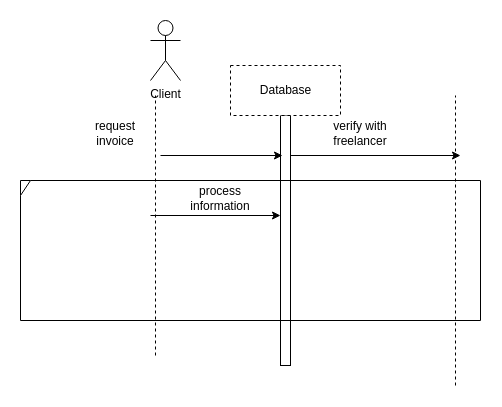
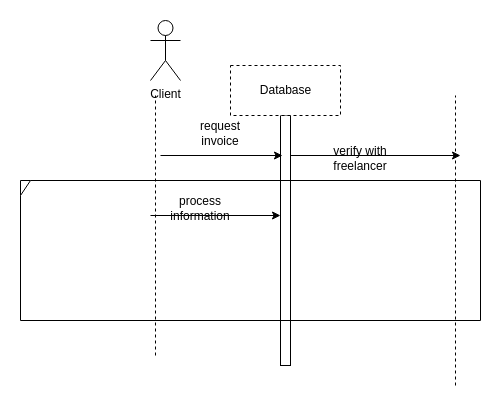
  <mxCell id="0" />
  <mxCell id="1" parent="0" />
  <mxCell id="2" value="" style="html=1;points=[];perimeter=orthogonalPerimeter;" vertex="1" parent="1"><mxGeometry x="280" y="115" width="10" height="250" as="geometry" /></mxCell>
  <mxCell id="3" value="Client" style="shape=umlActor;verticalLabelPosition=bottom;verticalAlign=top;html=1;" vertex="1" parent="1"><mxGeometry x="150" y="20" width="30" height="60" as="geometry" /></mxCell>
  <mxCell id="4" value="" style="shape=umlFrame;whiteSpace=wrap;html=1;width=10;height=15;" vertex="1" parent="1"><mxGeometry x="20" y="180" width="460" height="140" as="geometry" /></mxCell>
  <mxCell id="5" value="" style="endArrow=none;dashed=1;html=1;rounded=0;" edge="1" parent="1"><mxGeometry width="50" height="50" relative="1" as="geometry"><mxPoint x="155" y="355" as="sourcePoint" /><mxPoint x="155" y="95" as="targetPoint" /></mxGeometry></mxCell>
  <mxCell id="6" value="" style="endArrow=classic;html=1;rounded=0;" edge="1" parent="1"><mxGeometry width="50" height="50" relative="1" as="geometry"><mxPoint x="150" y="215" as="sourcePoint" /><mxPoint x="280" y="215" as="targetPoint" /></mxGeometry></mxCell>
- <mxCell id="7" value="request invoice" style="text;html=1;strokeColor=none;fillColor=none;align=center;verticalAlign=middle;whiteSpace=wrap;rounded=0;" vertex="1" parent="1"><mxGeometry x="85" y="115" width="60" height="35" as="geometry" /></mxCell>
+ <mxCell id="7" value="request invoice" style="text;html=1;strokeColor=none;fillColor=none;align=center;verticalAlign=middle;whiteSpace=wrap;rounded=0;" vertex="1" parent="1"><mxGeometry x="190" y="115" width="60" height="35" as="geometry" /></mxCell>
  <mxCell id="8" value="" style="endArrow=classic;html=1;rounded=0;entryX=0.2;entryY=0.16;entryDx=0;entryDy=0;entryPerimeter=0;" edge="1" parent="1" target="2"><mxGeometry width="50" height="50" relative="1" as="geometry"><mxPoint x="160" y="155" as="sourcePoint" /><mxPoint x="210" y="105" as="targetPoint" /></mxGeometry></mxCell>
  <mxCell id="9" value="Database" style="html=1;dashed=1;" vertex="1" parent="1"><mxGeometry x="230" y="65" width="110" height="50" as="geometry" /></mxCell>
- <mxCell id="10" value="process information" style="text;html=1;strokeColor=none;fillColor=none;align=center;verticalAlign=middle;whiteSpace=wrap;rounded=0;" vertex="1" parent="1"><mxGeometry x="180" y="185" width="80" height="25" as="geometry" /></mxCell>
+ <mxCell id="10" value="process information" style="text;html=1;strokeColor=none;fillColor=none;align=center;verticalAlign=middle;whiteSpace=wrap;rounded=0;" vertex="1" parent="1"><mxGeometry x="160" y="195" width="80" height="25" as="geometry" /></mxCell>
  <mxCell id="11" value="" style="endArrow=classic;html=1;rounded=0;" edge="1" parent="1"><mxGeometry width="50" height="50" relative="1" as="geometry"><mxPoint x="290" y="155" as="sourcePoint" /><mxPoint x="460" y="155" as="targetPoint" /></mxGeometry></mxCell>
- <mxCell id="12" value="verify with freelancer" style="text;html=1;strokeColor=none;fillColor=none;align=center;verticalAlign=middle;whiteSpace=wrap;rounded=0;" vertex="1" parent="1"><mxGeometry x="320" y="118.5" width="80" height="28" as="geometry" /></mxCell>
+ <mxCell id="12" value="verify with freelancer" style="text;html=1;strokeColor=none;fillColor=none;align=center;verticalAlign=middle;whiteSpace=wrap;rounded=0;" vertex="1" parent="1"><mxGeometry x="320" y="143.5" width="80" height="28" as="geometry" /></mxCell>
  <mxCell id="13" value="" style="endArrow=none;dashed=1;html=1;rounded=0;" edge="1" parent="1"><mxGeometry width="50" height="50" relative="1" as="geometry"><mxPoint x="455" y="385" as="sourcePoint" /><mxPoint x="455" y="95" as="targetPoint" /></mxGeometry></mxCell>
